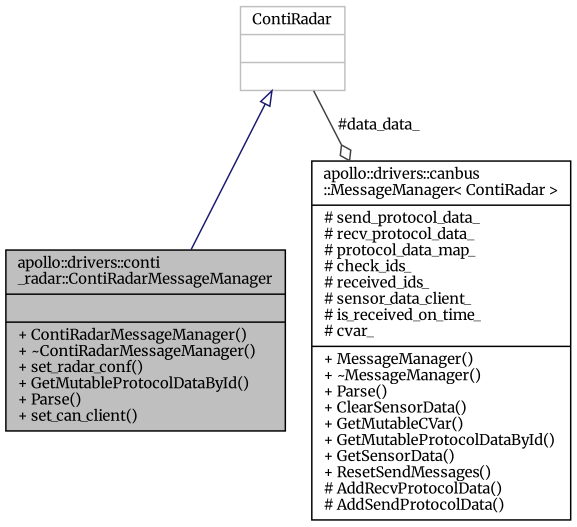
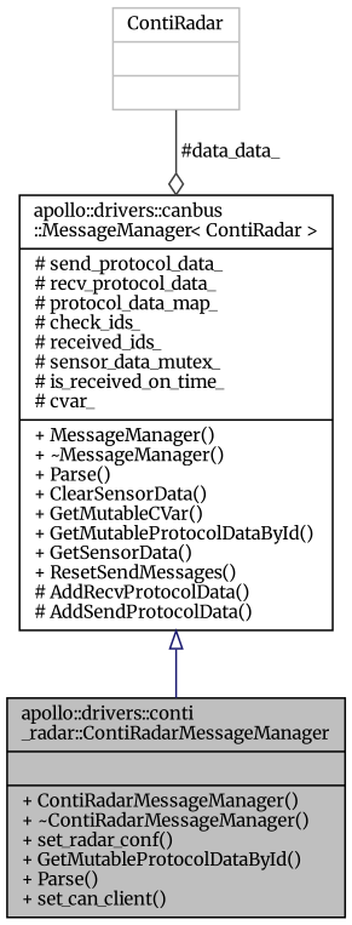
  digraph {
    fontname=Merriweather
    node [color=black fillcolor=white fontname=Merriweather fontsize=10 shape=record style=filled]
    edge [fontname=Merriweather fontsize=10 labelfontname=Helvetica labelfontsize=10 style=solid]
    n1 [fillcolor=grey75 fontcolor=black height=0.2 label="{apollo::drivers::conti\l_radar::ContiRadarMessageManager\n||+ ContiRadarMessageManager()\l+ ~ContiRadarMessageManager()\l+ set_radar_conf()\l+ GetMutableProtocolDataById()\l+ Parse()\l+ set_can_client()\l}" width=0.4]
-   n2 [height=0.2 label="{apollo::drivers::canbus\l::MessageManager\< ContiRadar \>\n|# send_protocol_data_\l# recv_protocol_data_\l# protocol_data_map_\l# check_ids_\l# received_ids_\l# sensor_data_client_\l# is_received_on_time_\l# cvar_\l|+ MessageManager()\l+ ~MessageManager()\l+ Parse()\l+ ClearSensorData()\l+ GetMutableCVar()\l+ GetMutableProtocolDataById()\l+ GetSensorData()\l+ ResetSendMessages()\l# AddRecvProtocolData()\l# AddSendProtocolData()\l}" width=0.4]
+   n2 [height=0.2 label="{apollo::drivers::canbus\l::MessageManager\< ContiRadar \>\n|# send_protocol_data_\l# recv_protocol_data_\l# protocol_data_map_\l# check_ids_\l# received_ids_\l# sensor_data_mutex_\l# is_received_on_time_\l# cvar_\l|+ MessageManager()\l+ ~MessageManager()\l+ Parse()\l+ ClearSensorData()\l+ GetMutableCVar()\l+ GetMutableProtocolDataById()\l+ GetSensorData()\l+ ResetSendMessages()\l# AddRecvProtocolData()\l# AddSendProtocolData()\l}" width=0.4]
    n3 [color=grey75 height=0.2 label="{ContiRadar\n||}" width=0.4]
-   n3 -> n1 [arrowtail=onormal color=midnightblue dir=back]
+   n2 -> n1 [arrowtail=onormal color=midnightblue dir=back]
    n3 -> n2 [arrowhead=odiamond color=grey25 label=" #data_data_"]
  }
